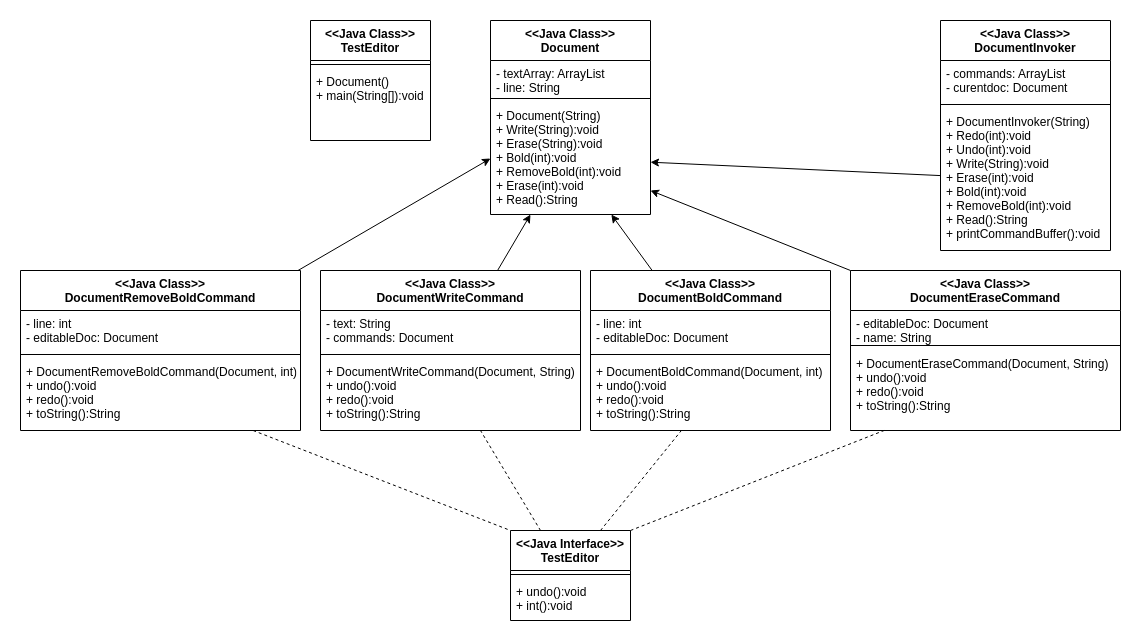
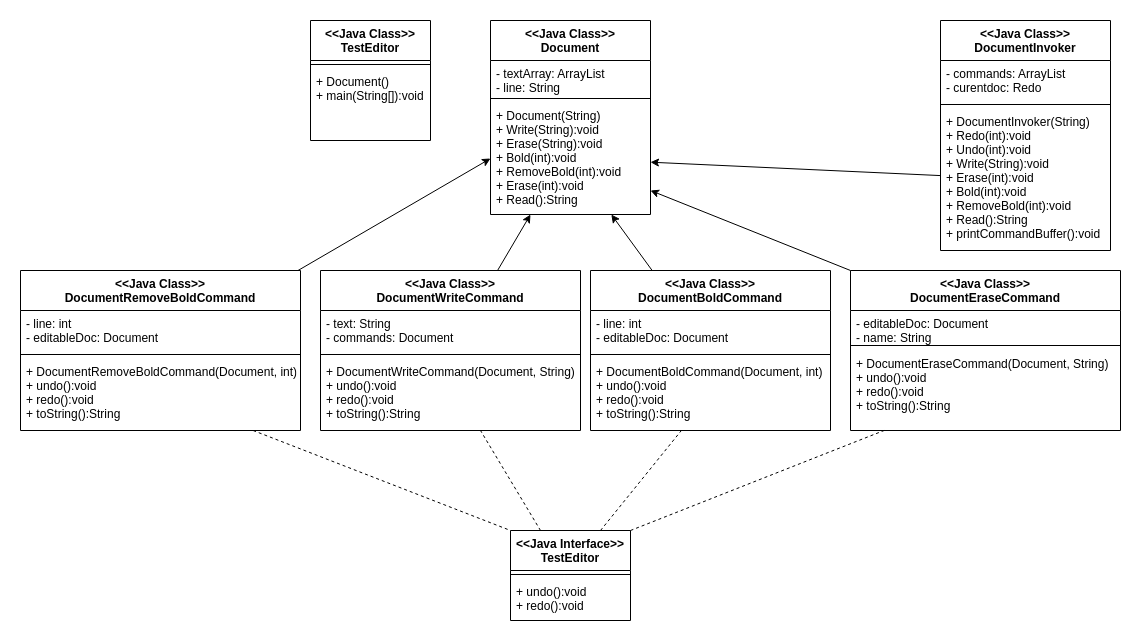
  <mxCell id="0" />
  <mxCell id="1" parent="0" />
  <mxCell id="2" value="&lt;&lt;Java Class&gt;&gt;&#10;Document" style="swimlane;fontStyle=1;align=center;verticalAlign=top;childLayout=stackLayout;horizontal=1;startSize=40;horizontalStack=0;resizeParent=1;resizeParentMax=0;resizeLast=0;collapsible=1;marginBottom=0;" parent="1" vertex="1"><mxGeometry x="490" y="20" width="160" height="194" as="geometry" /></mxCell>
  <mxCell id="3" value="- textArray: ArrayList&#10;- line: String&#10;" style="text;strokeColor=none;fillColor=none;align=left;verticalAlign=top;spacingLeft=4;spacingRight=4;overflow=hidden;rotatable=0;points=[[0,0.5],[1,0.5]];portConstraint=eastwest;" parent="2" vertex="1"><mxGeometry y="40" width="160" height="34" as="geometry" /></mxCell>
  <mxCell id="4" value="" style="line;strokeWidth=1;fillColor=none;align=left;verticalAlign=middle;spacingTop=-1;spacingLeft=3;spacingRight=3;rotatable=0;labelPosition=right;points=[];portConstraint=eastwest;" parent="2" vertex="1"><mxGeometry y="74" width="160" height="8" as="geometry" /></mxCell>
  <mxCell id="5" value="+ Document(String)&#10;+ Write(String):void&#10;+ Erase(String):void&#10;+ Bold(int):void&#10;+ RemoveBold(int):void&#10;+ Erase(int):void&#10;+ Read():String&#10;" style="text;strokeColor=none;fillColor=none;align=left;verticalAlign=top;spacingLeft=4;spacingRight=4;overflow=hidden;rotatable=0;points=[[0,0.5],[1,0.5]];portConstraint=eastwest;" parent="2" vertex="1"><mxGeometry y="82" width="160" height="112" as="geometry" /></mxCell>
  <mxCell id="6" value="&lt;&lt;Java Class&gt;&gt;&#10;DocumentInvoker" style="swimlane;fontStyle=1;align=center;verticalAlign=top;childLayout=stackLayout;horizontal=1;startSize=40;horizontalStack=0;resizeParent=1;resizeParentMax=0;resizeLast=0;collapsible=1;marginBottom=0;" parent="1" vertex="1"><mxGeometry x="940" y="20" width="170" height="230" as="geometry" /></mxCell>
- <mxCell id="7" value="- commands: ArrayList&#10;- curentdoc: Document&#10;&#10;" style="text;strokeColor=none;fillColor=none;align=left;verticalAlign=top;spacingLeft=4;spacingRight=4;overflow=hidden;rotatable=0;points=[[0,0.5],[1,0.5]];portConstraint=eastwest;" parent="6" vertex="1"><mxGeometry y="40" width="170" height="40" as="geometry" /></mxCell>
+ <mxCell id="7" value="- commands: ArrayList&#10;- curentdoc: Redo&#10;&#10;" style="text;strokeColor=none;fillColor=none;align=left;verticalAlign=top;spacingLeft=4;spacingRight=4;overflow=hidden;rotatable=0;points=[[0,0.5],[1,0.5]];portConstraint=eastwest;" parent="6" vertex="1"><mxGeometry y="40" width="170" height="40" as="geometry" /></mxCell>
  <mxCell id="8" value="" style="line;strokeWidth=1;fillColor=none;align=left;verticalAlign=middle;spacingTop=-1;spacingLeft=3;spacingRight=3;rotatable=0;labelPosition=right;points=[];portConstraint=eastwest;" parent="6" vertex="1"><mxGeometry y="80" width="170" height="8" as="geometry" /></mxCell>
  <mxCell id="9" value="+ DocumentInvoker(String)&#10;+ Redo(int):void&#10;+ Undo(int):void&#10;+ Write(String):void&#10;+ Erase(int):void&#10;+ Bold(int):void&#10;+ RemoveBold(int):void&#10;+ Read():String&#10;+ printCommandBuffer():void&#10;&#10;" style="text;strokeColor=none;fillColor=none;align=left;verticalAlign=top;spacingLeft=4;spacingRight=4;overflow=hidden;rotatable=0;points=[[0,0.5],[1,0.5]];portConstraint=eastwest;" parent="6" vertex="1"><mxGeometry y="88" width="170" height="142" as="geometry" /></mxCell>
  <mxCell id="10" value="" style="endArrow=classic;html=1;" parent="1" source="9" target="5" edge="1"><mxGeometry width="50" height="50" relative="1" as="geometry"><mxPoint x="620" y="160" as="sourcePoint" /><mxPoint x="670" y="110" as="targetPoint" /></mxGeometry></mxCell>
  <mxCell id="11" value="&lt;&lt;Java Class&gt;&gt;&#10;DocumentEraseCommand" style="swimlane;fontStyle=1;align=center;verticalAlign=top;childLayout=stackLayout;horizontal=1;startSize=40;horizontalStack=0;resizeParent=1;resizeParentMax=0;resizeLast=0;collapsible=1;marginBottom=0;" parent="1" vertex="1"><mxGeometry x="850" y="270" width="270" height="160" as="geometry" /></mxCell>
  <mxCell id="12" value="- editableDoc: Document&#10;- name: String&#10;" style="text;strokeColor=none;fillColor=none;align=left;verticalAlign=top;spacingLeft=4;spacingRight=4;overflow=hidden;rotatable=0;points=[[0,0.5],[1,0.5]];portConstraint=eastwest;" parent="11" vertex="1"><mxGeometry y="40" width="270" height="30" as="geometry" /></mxCell>
  <mxCell id="13" value="" style="line;strokeWidth=1;fillColor=none;align=left;verticalAlign=middle;spacingTop=-1;spacingLeft=3;spacingRight=3;rotatable=0;labelPosition=right;points=[];portConstraint=eastwest;" parent="11" vertex="1"><mxGeometry y="70" width="270" height="10" as="geometry" /></mxCell>
  <mxCell id="14" value="+ DocumentEraseCommand(Document, String)&#10;+ undo():void&#10;+ redo():void&#10;+ toString():String&#10;&#10;" style="text;strokeColor=none;fillColor=none;align=left;verticalAlign=top;spacingLeft=4;spacingRight=4;overflow=hidden;rotatable=0;points=[[0,0.5],[1,0.5]];portConstraint=eastwest;" parent="11" vertex="1"><mxGeometry y="80" width="270" height="80" as="geometry" /></mxCell>
  <mxCell id="15" value="" style="endArrow=classic;html=1;exitX=0;exitY=0;exitDx=0;exitDy=0;" parent="1" source="11" target="5" edge="1"><mxGeometry width="50" height="50" relative="1" as="geometry"><mxPoint x="640" y="500" as="sourcePoint" /><mxPoint x="690" y="450" as="targetPoint" /></mxGeometry></mxCell>
  <mxCell id="16" value="&lt;&lt;Java Class&gt;&gt;&#10;DocumentBoldCommand" style="swimlane;fontStyle=1;align=center;verticalAlign=top;childLayout=stackLayout;horizontal=1;startSize=40;horizontalStack=0;resizeParent=1;resizeParentMax=0;resizeLast=0;collapsible=1;marginBottom=0;" parent="1" vertex="1"><mxGeometry x="590" y="270" width="240" height="160" as="geometry" /></mxCell>
  <mxCell id="17" value="- line: int&#10;- editableDoc: Document&#10;" style="text;strokeColor=none;fillColor=none;align=left;verticalAlign=top;spacingLeft=4;spacingRight=4;overflow=hidden;rotatable=0;points=[[0,0.5],[1,0.5]];portConstraint=eastwest;" parent="16" vertex="1"><mxGeometry y="40" width="240" height="40" as="geometry" /></mxCell>
  <mxCell id="18" value="" style="line;strokeWidth=1;fillColor=none;align=left;verticalAlign=middle;spacingTop=-1;spacingLeft=3;spacingRight=3;rotatable=0;labelPosition=right;points=[];portConstraint=eastwest;" parent="16" vertex="1"><mxGeometry y="80" width="240" height="8" as="geometry" /></mxCell>
  <mxCell id="19" value="+ DocumentBoldCommand(Document, int)&#10;+ undo():void&#10;+ redo():void&#10;+ toString():String&#10;" style="text;strokeColor=none;fillColor=none;align=left;verticalAlign=top;spacingLeft=4;spacingRight=4;overflow=hidden;rotatable=0;points=[[0,0.5],[1,0.5]];portConstraint=eastwest;" parent="16" vertex="1"><mxGeometry y="88" width="240" height="72" as="geometry" /></mxCell>
  <mxCell id="20" value="" style="endArrow=classic;html=1;" parent="1" source="16" target="5" edge="1"><mxGeometry width="50" height="50" relative="1" as="geometry"><mxPoint x="400" y="460" as="sourcePoint" /><mxPoint x="450" y="410" as="targetPoint" /></mxGeometry></mxCell>
  <mxCell id="21" value="&lt;&lt;Java Class&gt;&gt;&#10;DocumentWriteCommand" style="swimlane;fontStyle=1;align=center;verticalAlign=top;childLayout=stackLayout;horizontal=1;startSize=40;horizontalStack=0;resizeParent=1;resizeParentMax=0;resizeLast=0;collapsible=1;marginBottom=0;" parent="1" vertex="1"><mxGeometry x="320" y="270" width="260" height="160" as="geometry" /></mxCell>
  <mxCell id="22" value="- text: String&#10;- commands: Document&#10;" style="text;strokeColor=none;fillColor=none;align=left;verticalAlign=top;spacingLeft=4;spacingRight=4;overflow=hidden;rotatable=0;points=[[0,0.5],[1,0.5]];portConstraint=eastwest;" parent="21" vertex="1"><mxGeometry y="40" width="260" height="40" as="geometry" /></mxCell>
  <mxCell id="23" value="" style="line;strokeWidth=1;fillColor=none;align=left;verticalAlign=middle;spacingTop=-1;spacingLeft=3;spacingRight=3;rotatable=0;labelPosition=right;points=[];portConstraint=eastwest;" parent="21" vertex="1"><mxGeometry y="80" width="260" height="8" as="geometry" /></mxCell>
  <mxCell id="24" value="+ DocumentWriteCommand(Document, String)&#10;+ undo():void&#10;+ redo():void&#10;+ toString():String&#10;" style="text;strokeColor=none;fillColor=none;align=left;verticalAlign=top;spacingLeft=4;spacingRight=4;overflow=hidden;rotatable=0;points=[[0,0.5],[1,0.5]];portConstraint=eastwest;" parent="21" vertex="1"><mxGeometry y="88" width="260" height="72" as="geometry" /></mxCell>
  <mxCell id="25" value="" style="endArrow=classic;html=1;entryX=0.25;entryY=1;entryDx=0;entryDy=0;" parent="1" source="21" target="2" edge="1"><mxGeometry width="50" height="50" relative="1" as="geometry"><mxPoint x="380" y="230" as="sourcePoint" /><mxPoint x="430" y="180" as="targetPoint" /></mxGeometry></mxCell>
  <mxCell id="26" value="&lt;&lt;Java Class&gt;&gt;&#10;DocumentRemoveBoldCommand" style="swimlane;fontStyle=1;align=center;verticalAlign=top;childLayout=stackLayout;horizontal=1;startSize=40;horizontalStack=0;resizeParent=1;resizeParentMax=0;resizeLast=0;collapsible=1;marginBottom=0;" parent="1" vertex="1"><mxGeometry y="270" width="280" height="160" as="geometry" x="20" /></mxCell>
  <mxCell id="27" value="- line: int&#10;- editableDoc: Document&#10;" style="text;strokeColor=none;fillColor=none;align=left;verticalAlign=top;spacingLeft=4;spacingRight=4;overflow=hidden;rotatable=0;points=[[0,0.5],[1,0.5]];portConstraint=eastwest;" parent="26" vertex="1"><mxGeometry y="40" width="280" height="40" as="geometry" /></mxCell>
  <mxCell id="28" value="" style="line;strokeWidth=1;fillColor=none;align=left;verticalAlign=middle;spacingTop=-1;spacingLeft=3;spacingRight=3;rotatable=0;labelPosition=right;points=[];portConstraint=eastwest;" parent="26" vertex="1"><mxGeometry y="80" width="280" height="8" as="geometry" /></mxCell>
  <mxCell id="29" value="+ DocumentRemoveBoldCommand(Document, int)&#10;+ undo():void&#10;+ redo():void&#10;+ toString():String&#10;" style="text;strokeColor=none;fillColor=none;align=left;verticalAlign=top;spacingLeft=4;spacingRight=4;overflow=hidden;rotatable=0;points=[[0,0.5],[1,0.5]];portConstraint=eastwest;" parent="26" vertex="1"><mxGeometry y="88" width="280" height="72" as="geometry" /></mxCell>
  <mxCell id="30" value="" style="endArrow=classic;html=1;entryX=0;entryY=0.5;entryDx=0;entryDy=0;" parent="1" source="26" target="5" edge="1"><mxGeometry width="50" height="50" relative="1" as="geometry"><mxPoint x="290" y="310" as="sourcePoint" /><mxPoint x="340" y="260" as="targetPoint" /></mxGeometry></mxCell>
  <mxCell id="31" value="&lt;&lt;Java Class&gt;&gt;&#10;TestEditor" style="swimlane;fontStyle=1;align=center;verticalAlign=top;childLayout=stackLayout;horizontal=1;startSize=40;horizontalStack=0;resizeParent=1;resizeParentMax=0;resizeLast=0;collapsible=1;marginBottom=0;" parent="1" vertex="1"><mxGeometry x="310" y="20" width="120" height="120" as="geometry" /></mxCell>
  <mxCell id="32" value="" style="line;strokeWidth=1;fillColor=none;align=left;verticalAlign=middle;spacingTop=-1;spacingLeft=3;spacingRight=3;rotatable=0;labelPosition=right;points=[];portConstraint=eastwest;" parent="31" vertex="1"><mxGeometry y="40" width="120" height="8" as="geometry" /></mxCell>
  <mxCell id="33" value="+ Document()&#10;+ main(String[]):void&#10;" style="text;strokeColor=none;fillColor=none;align=left;verticalAlign=top;spacingLeft=4;spacingRight=4;overflow=hidden;rotatable=0;points=[[0,0.5],[1,0.5]];portConstraint=eastwest;" parent="31" vertex="1"><mxGeometry y="48" width="120" height="72" as="geometry" /></mxCell>
  <mxCell id="34" value="&lt;&lt;Java Interface&gt;&gt;&#10;TestEditor" style="swimlane;fontStyle=1;align=center;verticalAlign=top;childLayout=stackLayout;horizontal=1;startSize=40;horizontalStack=0;resizeParent=1;resizeParentMax=0;resizeLast=0;collapsible=1;marginBottom=0;" parent="1" vertex="1"><mxGeometry x="510" y="530" width="120" height="90" as="geometry" /></mxCell>
  <mxCell id="35" value="" style="line;strokeWidth=1;fillColor=none;align=left;verticalAlign=middle;spacingTop=-1;spacingLeft=3;spacingRight=3;rotatable=0;labelPosition=right;points=[];portConstraint=eastwest;" parent="34" vertex="1"><mxGeometry y="40" width="120" height="8" as="geometry" /></mxCell>
- <mxCell id="36" value="+ undo():void&#10;+ int():void&#10;" style="text;strokeColor=none;fillColor=none;align=left;verticalAlign=top;spacingLeft=4;spacingRight=4;overflow=hidden;rotatable=0;points=[[0,0.5],[1,0.5]];portConstraint=eastwest;" parent="34" vertex="1"><mxGeometry y="48" width="120" height="42" as="geometry" /></mxCell>
+ <mxCell id="36" value="+ undo():void&#10;+ redo():void&#10;" style="text;strokeColor=none;fillColor=none;align=left;verticalAlign=top;spacingLeft=4;spacingRight=4;overflow=hidden;rotatable=0;points=[[0,0.5],[1,0.5]];portConstraint=eastwest;" parent="34" vertex="1"><mxGeometry y="48" width="120" height="42" as="geometry" /></mxCell>
  <mxCell id="37" value="" style="endArrow=none;dashed=1;html=1;entryX=0;entryY=0;entryDx=0;entryDy=0;" parent="1" source="29" target="34" edge="1"><mxGeometry width="50" height="50" relative="1" as="geometry"><mxPoint x="420" y="310" as="sourcePoint" /><mxPoint x="470" y="260" as="targetPoint" /></mxGeometry></mxCell>
  <mxCell id="38" value="" style="endArrow=none;dashed=1;html=1;exitX=0.25;exitY=0;exitDx=0;exitDy=0;" parent="1" source="34" edge="1"><mxGeometry width="50" height="50" relative="1" as="geometry"><mxPoint x="550" y="530" as="sourcePoint" /><mxPoint x="480" y="430" as="targetPoint" /></mxGeometry></mxCell>
  <mxCell id="39" value="" style="endArrow=none;dashed=1;html=1;exitX=0.75;exitY=0;exitDx=0;exitDy=0;" parent="1" source="34" target="19" edge="1"><mxGeometry width="50" height="50" relative="1" as="geometry"><mxPoint x="690" y="540" as="sourcePoint" /><mxPoint x="740" y="490" as="targetPoint" /></mxGeometry></mxCell>
  <mxCell id="40" value="" style="endArrow=none;dashed=1;html=1;exitX=1;exitY=0;exitDx=0;exitDy=0;" parent="1" source="34" target="14" edge="1"><mxGeometry width="50" height="50" relative="1" as="geometry"><mxPoint x="790" y="530" as="sourcePoint" /><mxPoint x="840" y="480" as="targetPoint" /></mxGeometry></mxCell>
